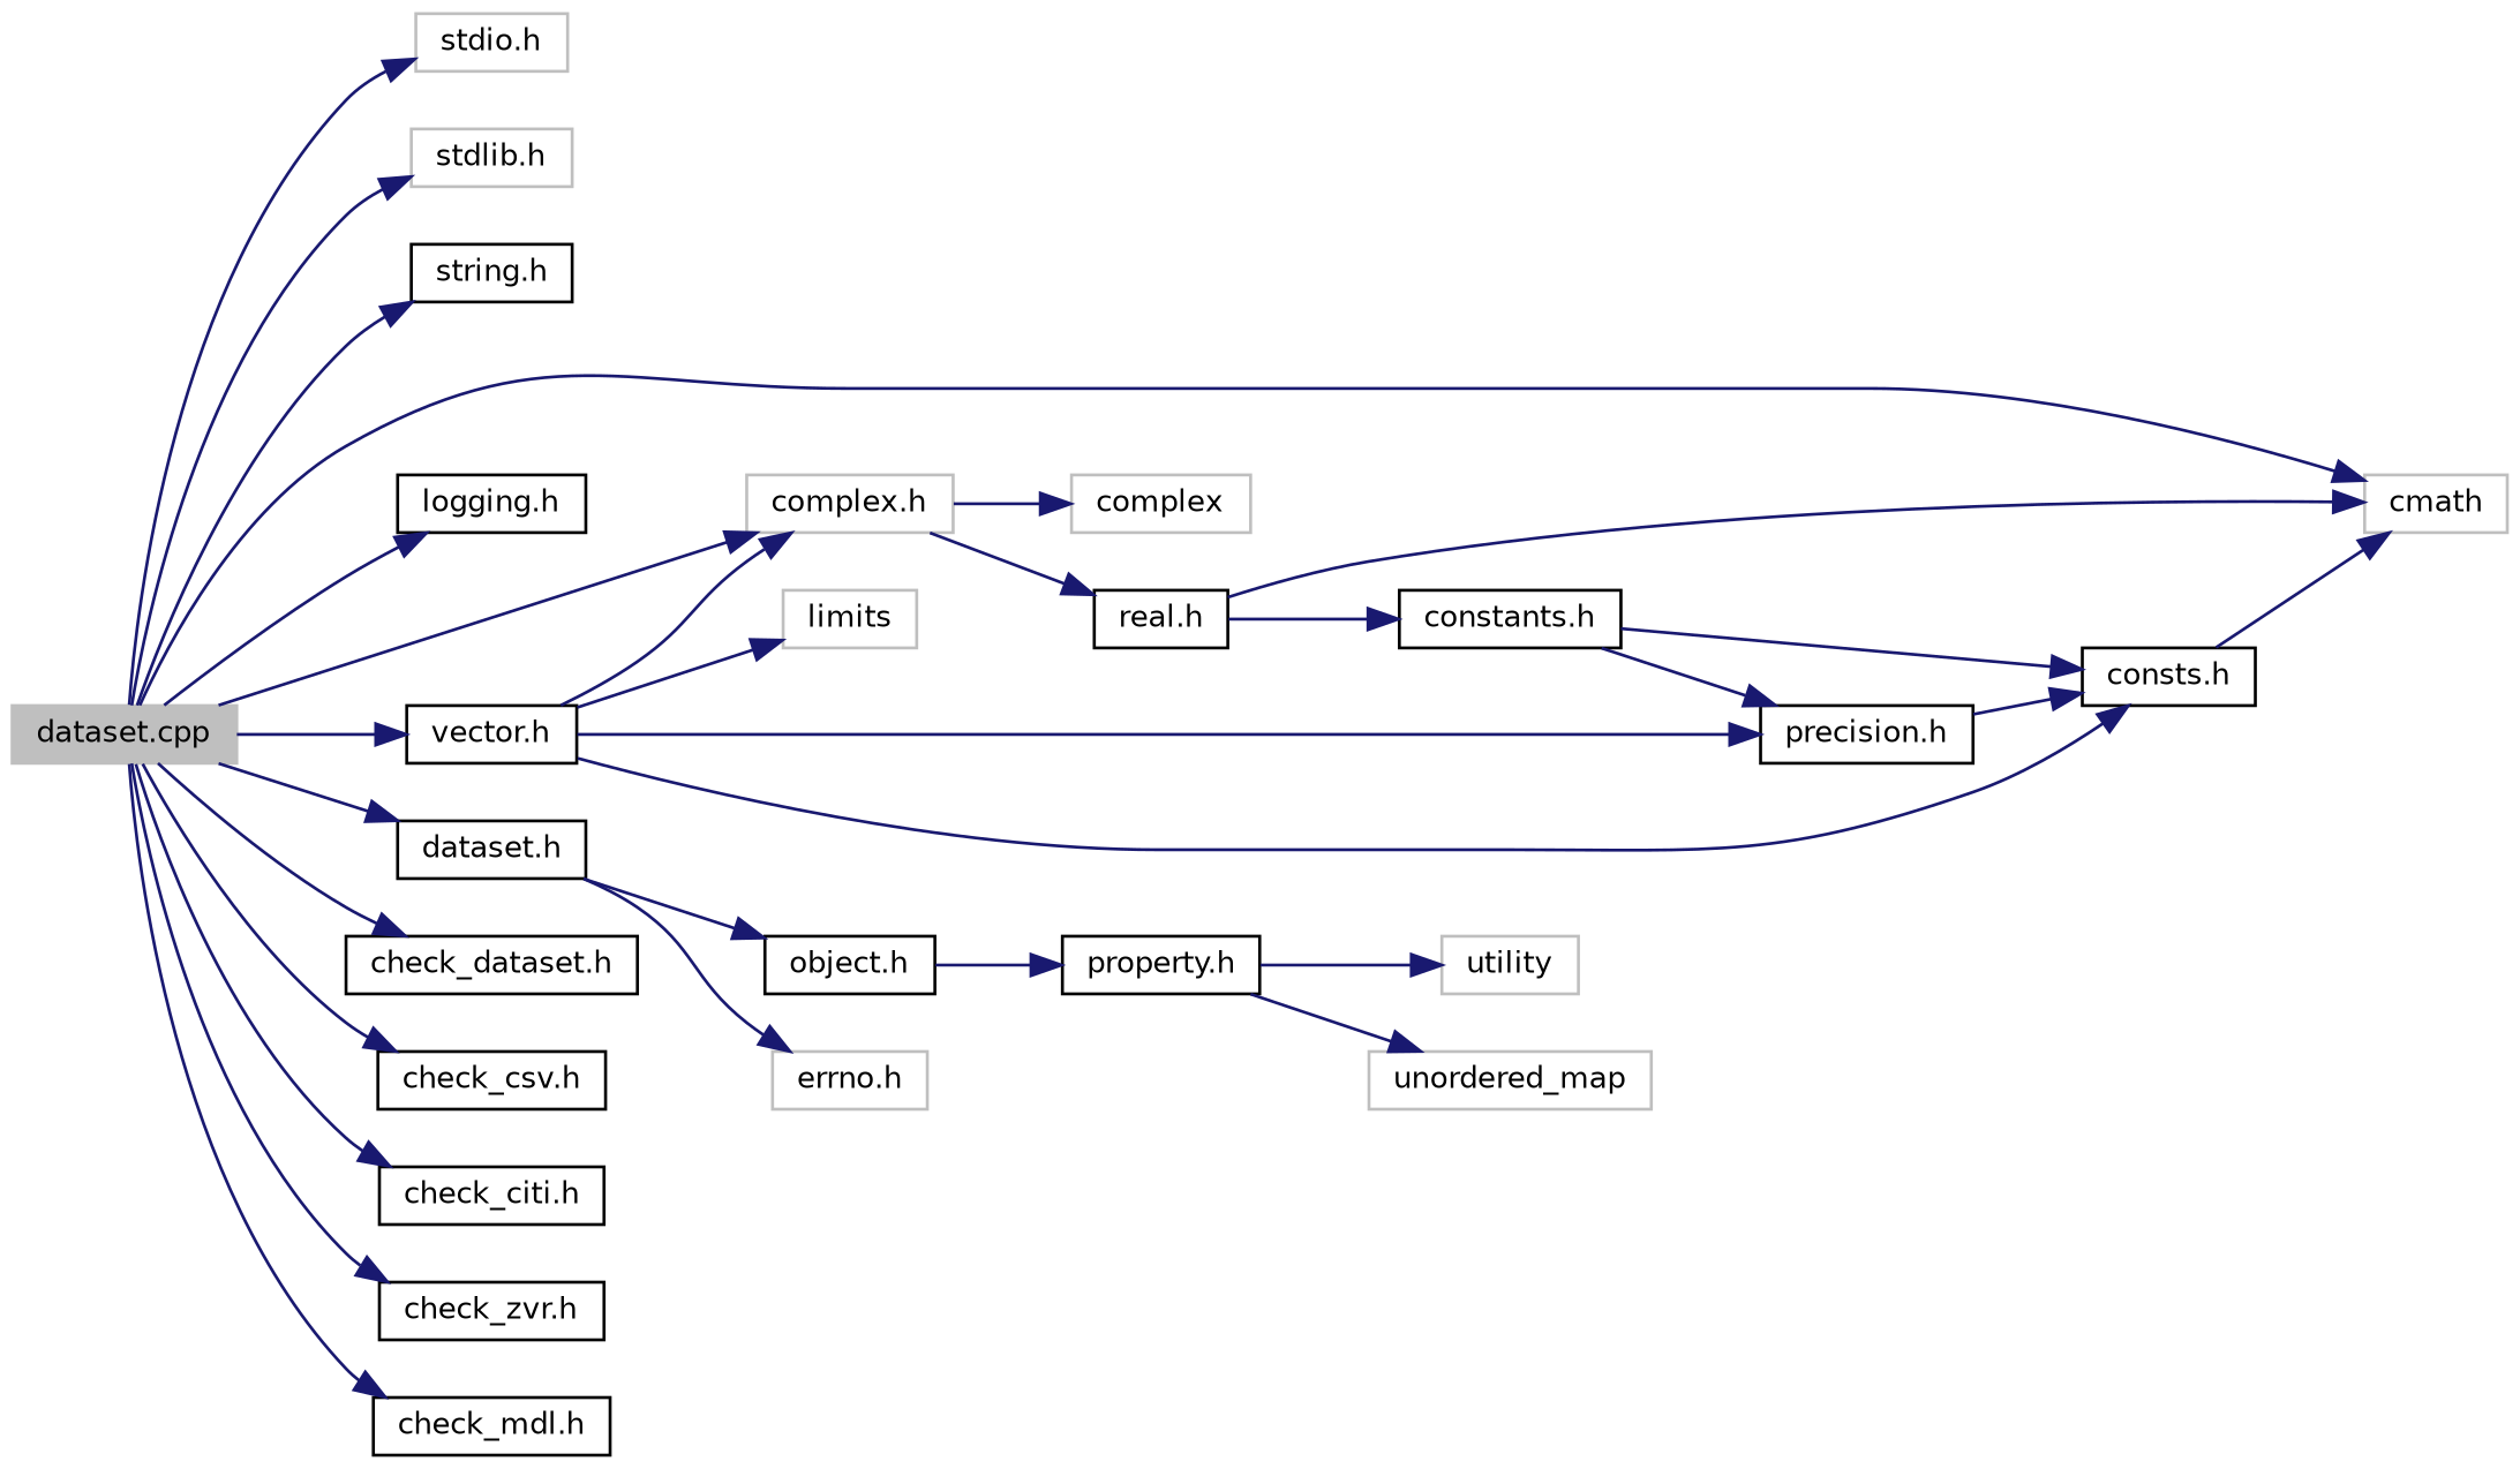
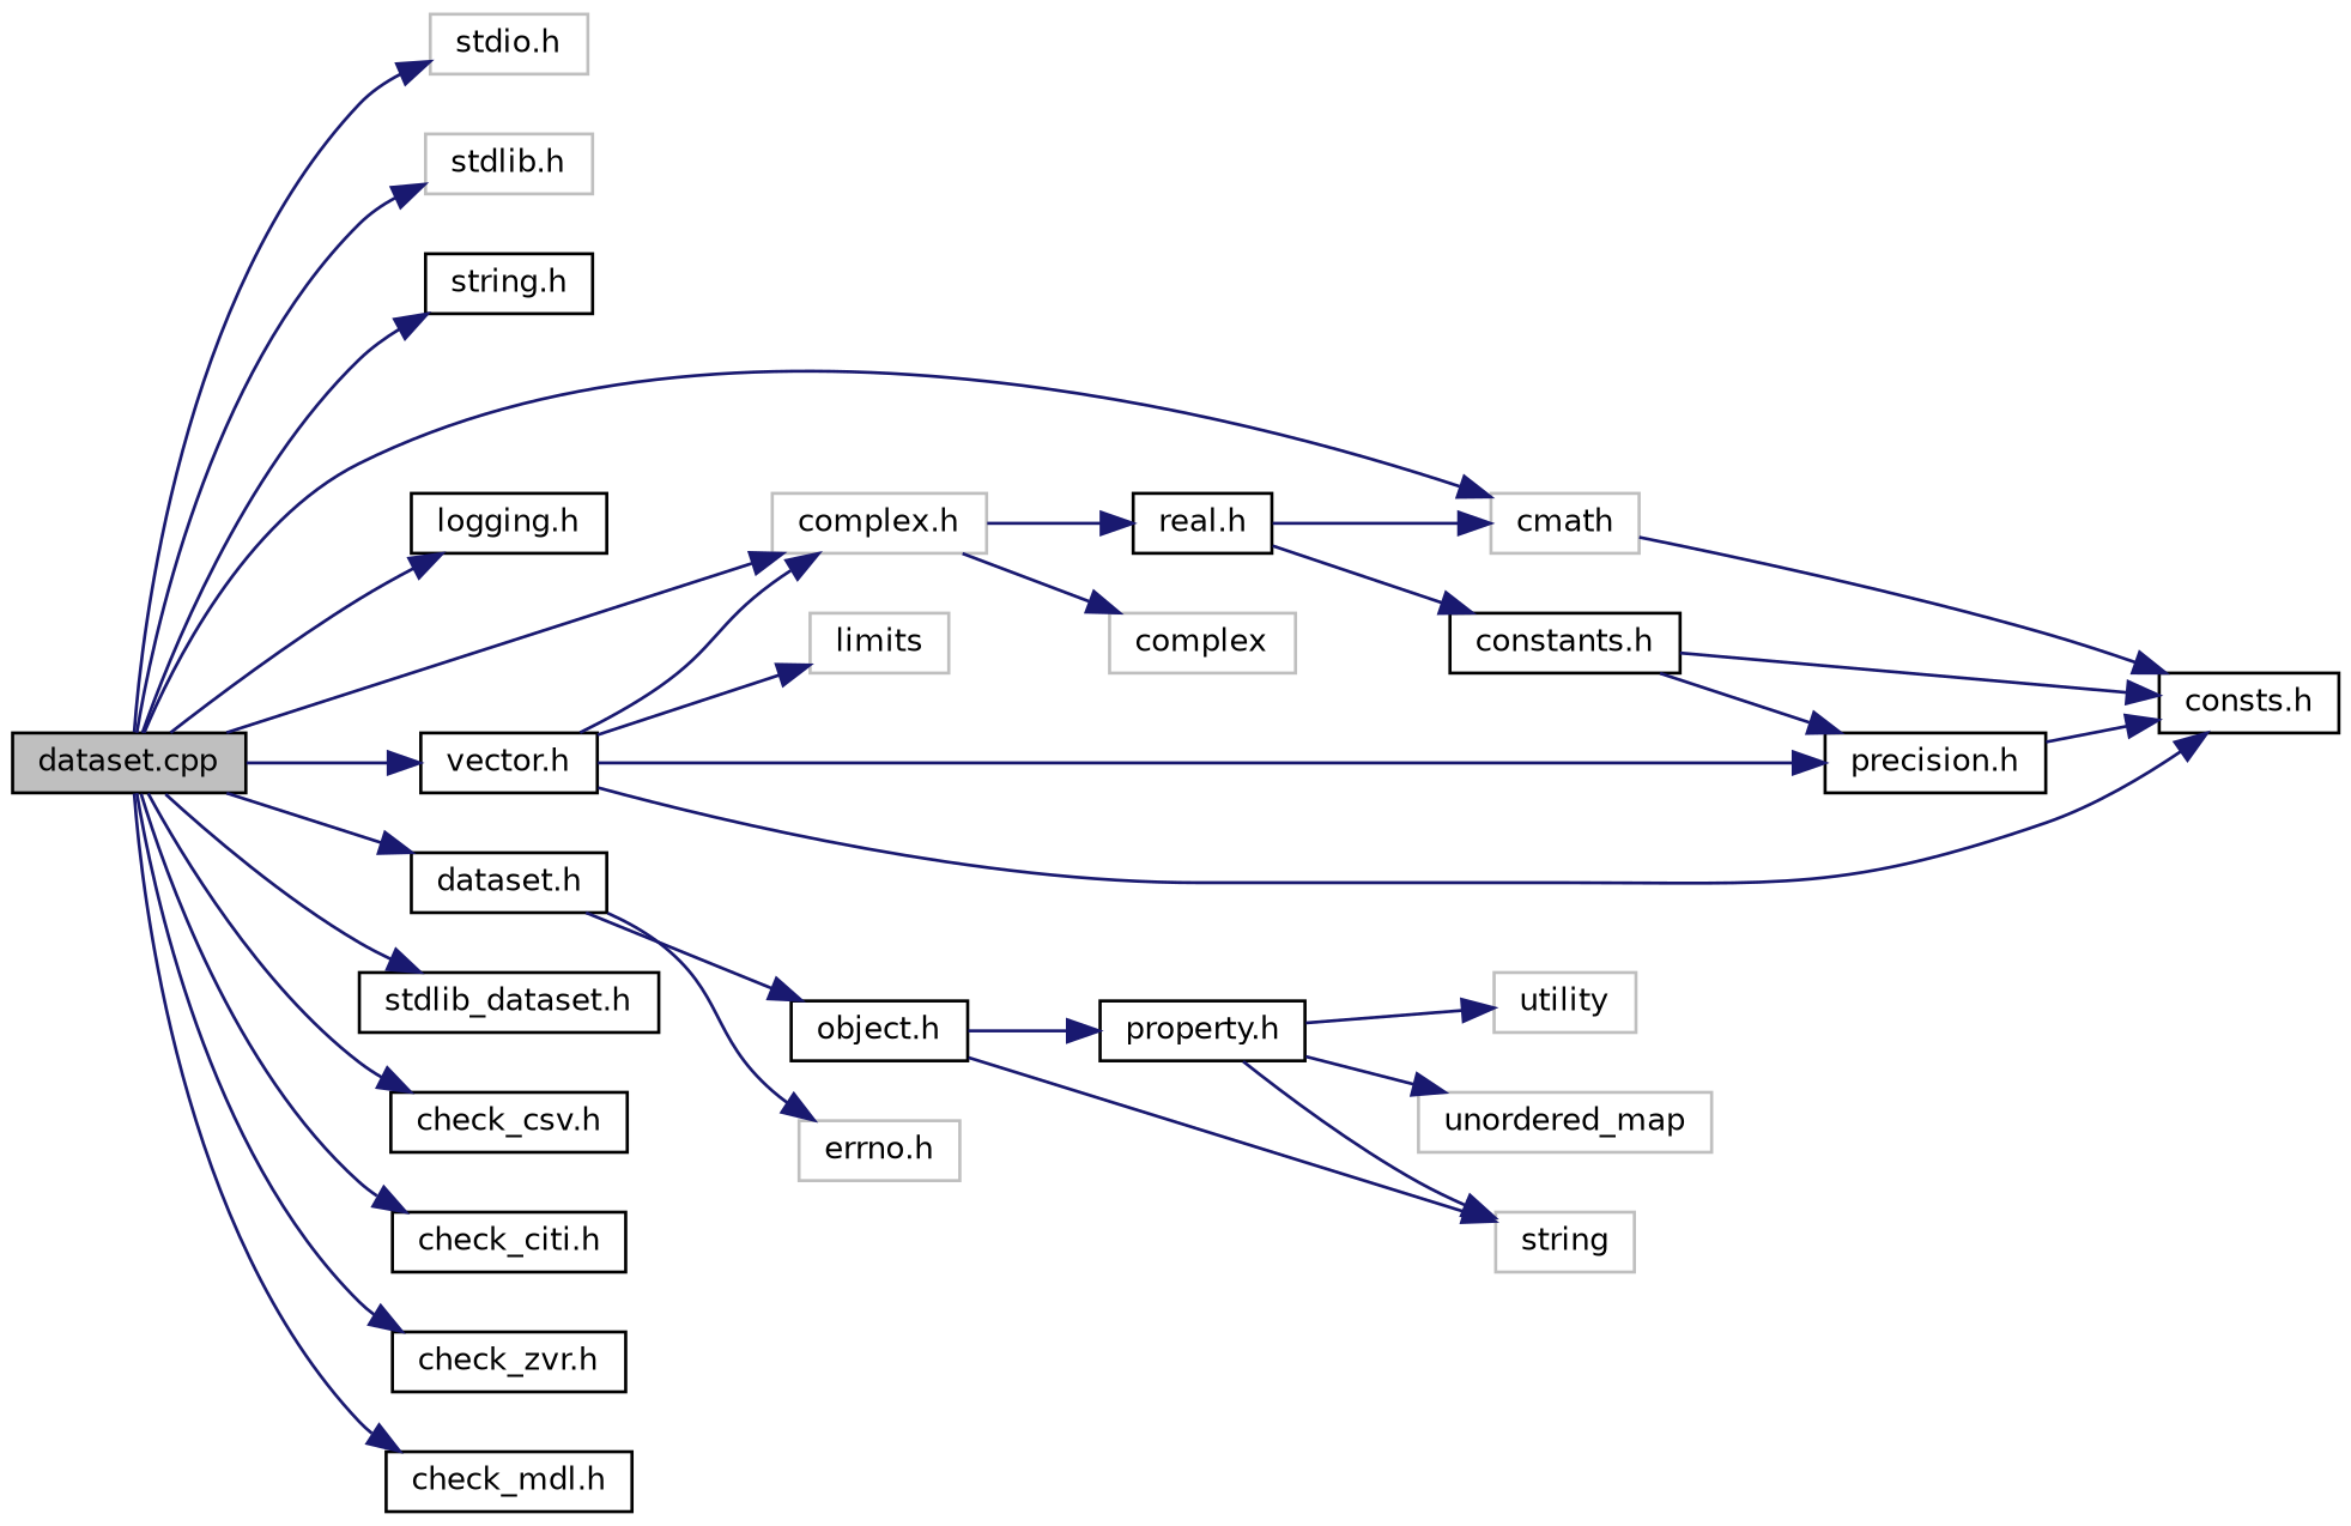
  digraph {
    rankdir=LR
    node [color=black fillcolor=white fontname=Helvetica fontsize=10 shape=record style=filled]
    edge [color=midnightblue fontname=Helvetica fontsize=10 labelfontname=Helvetica labelfontsize=10 style=solid]
-   n1 [color=grey75 fillcolor=grey75 fontcolor=black height=0.2 label="dataset.cpp" width=0.4]
+   n1 [fillcolor=grey75 fontcolor=black height=0.2 label="dataset.cpp" width=0.4]
    n2 [color=grey75 height=0.2 label="stdio.h" width=0.4]
    n3 [color=grey75 height=0.2 label="stdlib.h" width=0.4]
    n4 [height=0.2 label="string.h" width=0.4]
    n5 [color=grey75 height=0.2 label=cmath width=0.4]
    n6 [height=0.2 label="logging.h" width=0.4]
    n7 [color=grey75 height=0.2 label="complex.h" width=0.4]
    n8 [height=0.2 label="vector.h" width=0.4]
    n9 [height=0.2 label="dataset.h" width=0.4]
-   n10 [height=0.2 label="check_dataset.h" width=0.4]
+   n10 [height=0.2 label="stdlib_dataset.h" width=0.4]
    n11 [height=0.2 label="check_csv.h" width=0.4]
    n12 [height=0.2 label="check_citi.h" width=0.4]
    n13 [height=0.2 label="check_zvr.h" width=0.4]
    n14 [height=0.2 label="check_mdl.h" width=0.4]
    n15 [color=grey75 height=0.2 label="errno.h" width=0.4]
    n16 [color=grey75 height=0.2 label=complex width=0.4]
    n17 [height=0.2 label="real.h" width=0.4]
    n18 [height=0.2 label="object.h" width=0.4]
+   n19 [color=grey75 height=0.2 label=string width=0.4]
    n20 [height=0.2 label="property.h" width=0.4]
    n21 [height=0.2 label="consts.h" width=0.4]
    n22 [height=0.2 label="precision.h" width=0.4]
    n23 [color=grey75 height=0.2 label=limits width=0.4]
    n24 [height=0.2 label="constants.h" width=0.4]
    n25 [color=grey75 height=0.2 label=unordered_map width=0.4]
    n26 [color=grey75 height=0.2 label=utility width=0.4]
    n1 -> n2
    n1 -> n3
    n1 -> n4
    n1 -> n5
    n1 -> n6
    n1 -> n7
    n1 -> n8
    n1 -> n9
    n1 -> n10
    n1 -> n11
    n1 -> n12
    n1 -> n13
    n1 -> n14
    n7 -> n16
    n7 -> n17
    n8 -> n7
    n8 -> n21
    n8 -> n22
    n8 -> n23
    n9 -> n15
    n9 -> n18
    n17 -> n5
    n17 -> n24
+   n18 -> n19
    n18 -> n20
+   n20 -> n19
    n20 -> n25
    n20 -> n26
-   n21 -> n5
+   n5 -> n21
    n22 -> n21
    n24 -> n21
    n24 -> n22
  }
